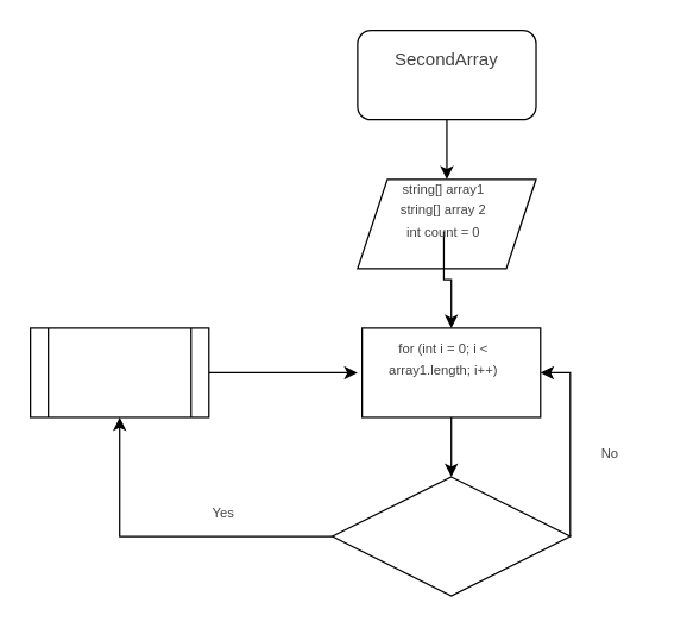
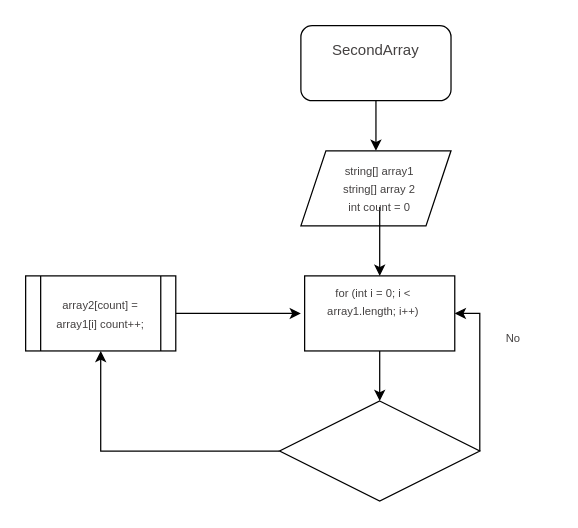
  <mxCell id="0" />
  <mxCell id="1" parent="0" />
  <mxCell id="2" style="edgeStyle=orthogonalEdgeStyle;rounded=0;orthogonalLoop=1;jettySize=auto;html=1;entryX=0.5;entryY=0;entryDx=0;entryDy=0;fontSize=9;fontColor=#444141;" edge="1" parent="1" source="3" target="4"><mxGeometry relative="1" as="geometry" /></mxCell>
  <mxCell id="3" value="" style="rounded=1;whiteSpace=wrap;html=1;" vertex="1" parent="1"><mxGeometry x="240" y="20" width="120" height="60" as="geometry" /></mxCell>
  <mxCell id="4" value="" style="shape=parallelogram;perimeter=parallelogramPerimeter;whiteSpace=wrap;html=1;fixedSize=1;" vertex="1" parent="1"><mxGeometry x="240" y="120" width="120" height="60" as="geometry" /></mxCell>
  <mxCell id="5" style="edgeStyle=orthogonalEdgeStyle;rounded=0;orthogonalLoop=1;jettySize=auto;html=1;entryX=0.5;entryY=0;entryDx=0;entryDy=0;fontSize=9;fontColor=#444141;" edge="1" parent="1" source="6" target="9"><mxGeometry relative="1" as="geometry" /></mxCell>
  <mxCell id="6" value="" style="rounded=0;whiteSpace=wrap;html=1;" vertex="1" parent="1"><mxGeometry x="243" y="220" width="120" height="60" as="geometry" /></mxCell>
  <mxCell id="7" style="edgeStyle=orthogonalEdgeStyle;rounded=0;orthogonalLoop=1;jettySize=auto;html=1;entryX=0.5;entryY=1;entryDx=0;entryDy=0;fontSize=9;fontColor=#444141;" edge="1" parent="1" source="9" target="11"><mxGeometry relative="1" as="geometry" /></mxCell>
  <mxCell id="8" style="edgeStyle=orthogonalEdgeStyle;rounded=0;orthogonalLoop=1;jettySize=auto;html=1;entryX=1;entryY=0.5;entryDx=0;entryDy=0;fontSize=9;fontColor=#444141;" edge="1" parent="1" source="9" target="6"><mxGeometry relative="1" as="geometry"><Array as="points"><mxPoint x="383" y="250" /></Array></mxGeometry></mxCell>
  <mxCell id="9" value="" style="rhombus;whiteSpace=wrap;html=1;" vertex="1" parent="1"><mxGeometry x="223" y="320" width="160" height="80" as="geometry" /></mxCell>
  <mxCell id="10" style="edgeStyle=orthogonalEdgeStyle;rounded=0;orthogonalLoop=1;jettySize=auto;html=1;fontSize=9;fontColor=#444141;" edge="1" parent="1" source="11"><mxGeometry relative="1" as="geometry"><mxPoint x="240" y="250" as="targetPoint" /></mxGeometry></mxCell>
  <mxCell id="11" value="" style="shape=process;whiteSpace=wrap;html=1;backgroundOutline=1;" vertex="1" parent="1"><mxGeometry x="20" y="220" width="120" height="60" as="geometry" /></mxCell>
  <mxCell id="12" value="SecondArray&lt;br&gt;" style="text;html=1;strokeColor=none;fillColor=none;align=center;verticalAlign=middle;whiteSpace=wrap;rounded=0;fontColor=#444141;" vertex="1" parent="1"><mxGeometry x="270" y="25" width="60" height="30" as="geometry" /></mxCell>
  <mxCell id="13" style="edgeStyle=orthogonalEdgeStyle;rounded=0;orthogonalLoop=1;jettySize=auto;html=1;entryX=0.5;entryY=0;entryDx=0;entryDy=0;fontSize=9;fontColor=#444141;" edge="1" parent="1" source="14" target="6"><mxGeometry relative="1" as="geometry" /></mxCell>
- <mxCell id="14" value="&lt;font style=&quot;font-size: 9px;&quot;&gt;string[] array1&lt;br&gt;string[] array 2&lt;br&gt;int count = 0&lt;br&gt;&lt;/font&gt;" style="text;html=1;strokeColor=none;fillColor=none;align=center;verticalAlign=middle;whiteSpace=wrap;rounded=0;fontColor=#444141;" vertex="1" parent="1"><mxGeometry x="268" y="125" width="60" height="30" as="geometry" /></mxCell>
+ <mxCell id="14" value="&lt;font style=&quot;font-size: 9px;&quot;&gt;string[] array1&lt;br&gt;string[] array 2&lt;br&gt;int count = 0&lt;br&gt;&lt;/font&gt;" style="text;html=1;strokeColor=none;fillColor=none;align=center;verticalAlign=middle;whiteSpace=wrap;rounded=0;fontColor=#444141;" vertex="1" parent="1"><mxGeometry x="273" y="135" width="60" height="30" as="geometry" /></mxCell>
  <mxCell id="15" value="&lt;font style=&quot;font-size: 9px;&quot;&gt;for (int i = 0; i &amp;lt; array1.length; i++)&lt;br&gt;&lt;/font&gt;" style="text;html=1;strokeColor=none;fillColor=none;align=center;verticalAlign=middle;whiteSpace=wrap;rounded=0;fontColor=#444141;" vertex="1" parent="1"><mxGeometry x="258" y="225" width="80" height="30" as="geometry" /></mxCell>
- <mxCell id="17" value="Yes" style="text;html=1;strokeColor=none;fillColor=none;align=center;verticalAlign=middle;whiteSpace=wrap;rounded=0;fontSize=9;fontColor=#444141;" vertex="1" parent="1"><mxGeometry x="120" y="330" width="60" height="30" as="geometry" /></mxCell>
- <mxCell id="18" value="No" style="text;html=1;strokeColor=none;fillColor=none;align=center;verticalAlign=middle;whiteSpace=wrap;rounded=0;fontSize=9;fontColor=#444141;" vertex="1" parent="1"><mxGeometry x="380" y="290" width="60" height="30" as="geometry" /></mxCell>
+ <mxCell id="16" value="&lt;font style=&quot;font-size: 9px;&quot;&gt;array2[count] = array1[i] count++;&lt;br&gt;&lt;/font&gt;" style="text;html=1;strokeColor=none;fillColor=none;align=center;verticalAlign=middle;whiteSpace=wrap;rounded=0;fontColor=#444141;" vertex="1" parent="1"><mxGeometry x="40" y="235" width="80" height="30" as="geometry" /></mxCell>
+ <mxCell id="18" value="No" style="text;html=1;strokeColor=none;fillColor=none;align=center;verticalAlign=middle;whiteSpace=wrap;rounded=0;fontSize=9;fontColor=#444141;" vertex="1" parent="1"><mxGeometry x="380" y="255" width="60" height="30" as="geometry" /></mxCell>
